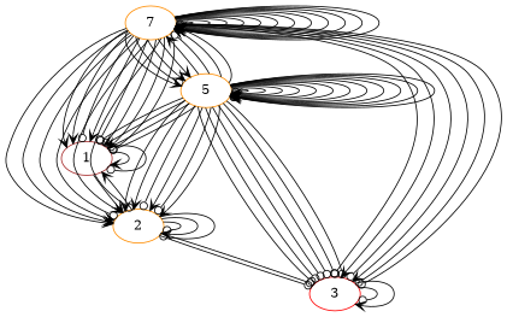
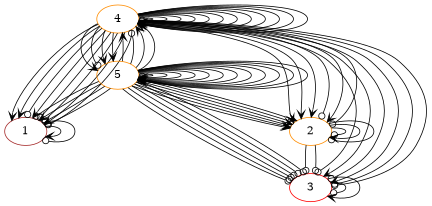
  digraph {
    node [color=darkorange]
    edge [arrowhead=vee]
    1 [color=brown]
    2
    3 [color=red]
-   4 [label=7]
+   4
    n5 [label=5]
    1 -> 1
    1 -> 1 [arrowhead=odot]
-   1 -> 2
-   2 -> 1
    2 -> 2 [arrowhead=odot]
    2 -> 2
    2 -> 2 [arrowhead=odot]
    2 -> 3 [arrowhead=odot]
    2 -> 3 [arrowhead=odot]
    3 -> 3 [arrowhead=odot]
    3 -> 3
    4 -> 1
    4 -> 1
    4 -> 1 [arrowhead=odot]
    4 -> 1
    4 -> 1 [arrowhead=odot]
    4 -> 1 [arrowhead=odot]
    4 -> 1
    4 -> 1 [arrowhead=odot]
    4 -> 2
    4 -> 2
    4 -> 2
    4 -> 2 [arrowhead=odot]
    4 -> 2
    4 -> 2 [arrowhead=odot]
    4 -> 3 [arrowhead=odot]
    4 -> 3
    4 -> 3 [arrowhead=odot]
    4 -> 3
    4 -> 3 [arrowhead=odot]
    4 -> 3 [arrowhead=odot]
    4 -> 4 [arrowhead=odot]
    4 -> 4 [arrowhead=odot]
    4 -> 4
    4 -> 4
    4 -> 4
    4 -> 4 [arrowhead=odot]
    4 -> 4 [arrowhead=odot]
    4 -> 4
    4 -> 4
    4 -> 4
    4 -> 4 [arrowhead=odot]
    4 -> 4
    4 -> n5
    4 -> n5 [arrowhead=odot]
    4 -> n5
    4 -> n5
    n5 -> 1 [arrowhead=odot]
    n5 -> 1
    n5 -> 1 [arrowhead=odot]
    n5 -> 1 [arrowhead=odot]
    n5 -> 2
    n5 -> 2
    n5 -> 2 [arrowhead=odot]
    n5 -> 2
    n5 -> 2 [arrowhead=odot]
    n5 -> 2
    n5 -> 3 [arrowhead=odot]
    n5 -> 3 [arrowhead=odot]
    n5 -> 3 [arrowhead=odot]
    n5 -> 3 [arrowhead=odot]
    n5 -> 3 [arrowhead=odot]
    n5 -> 3 [arrowhead=odot]
    n5 -> 4
    n5 -> 4 [arrowhead=odot]
    n5 -> 4
    n5 -> 4
    n5 -> n5 [arrowhead=odot]
    n5 -> n5
    n5 -> n5 [arrowhead=odot]
    n5 -> n5
    n5 -> n5
    n5 -> n5 [arrowhead=odot]
    n5 -> n5
    n5 -> n5
    n5 -> n5 [arrowhead=odot]
    n5 -> n5
    n5 -> n5 [arrowhead=odot]
    n5 -> n5
  }
